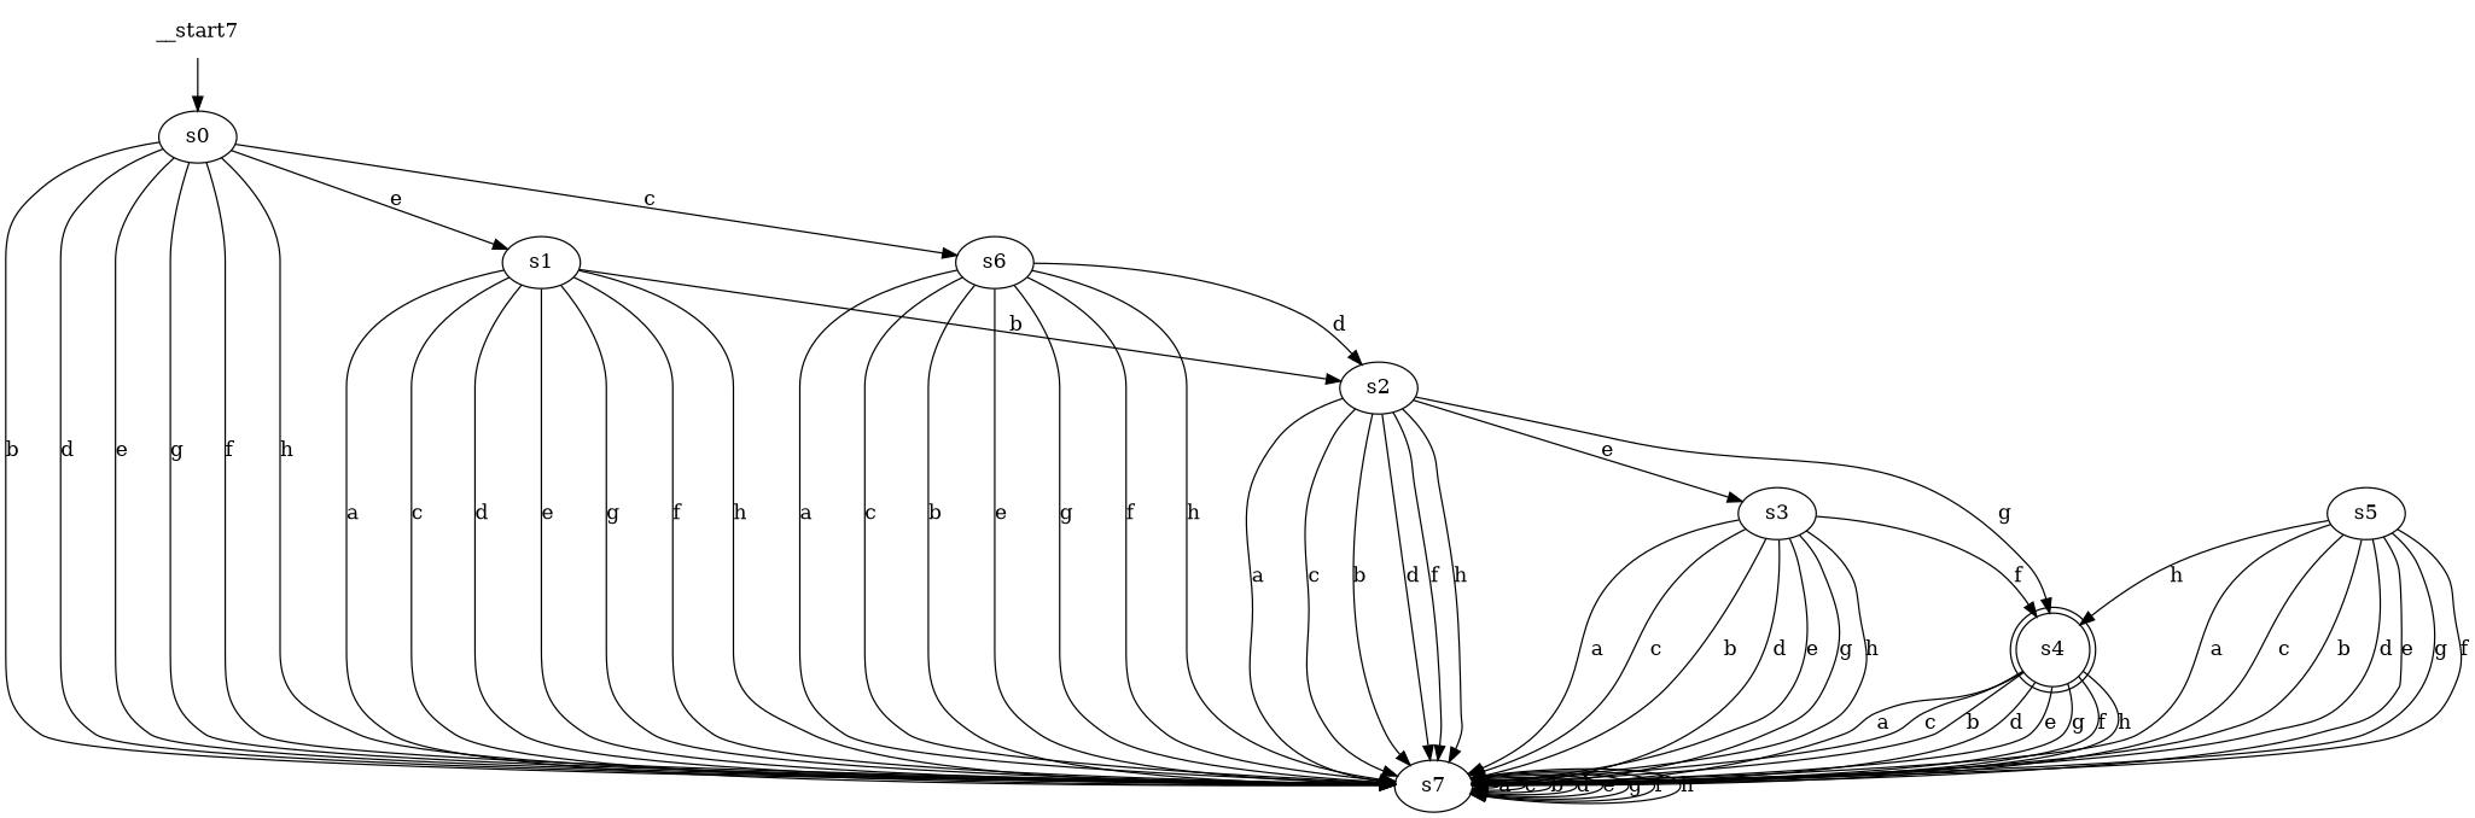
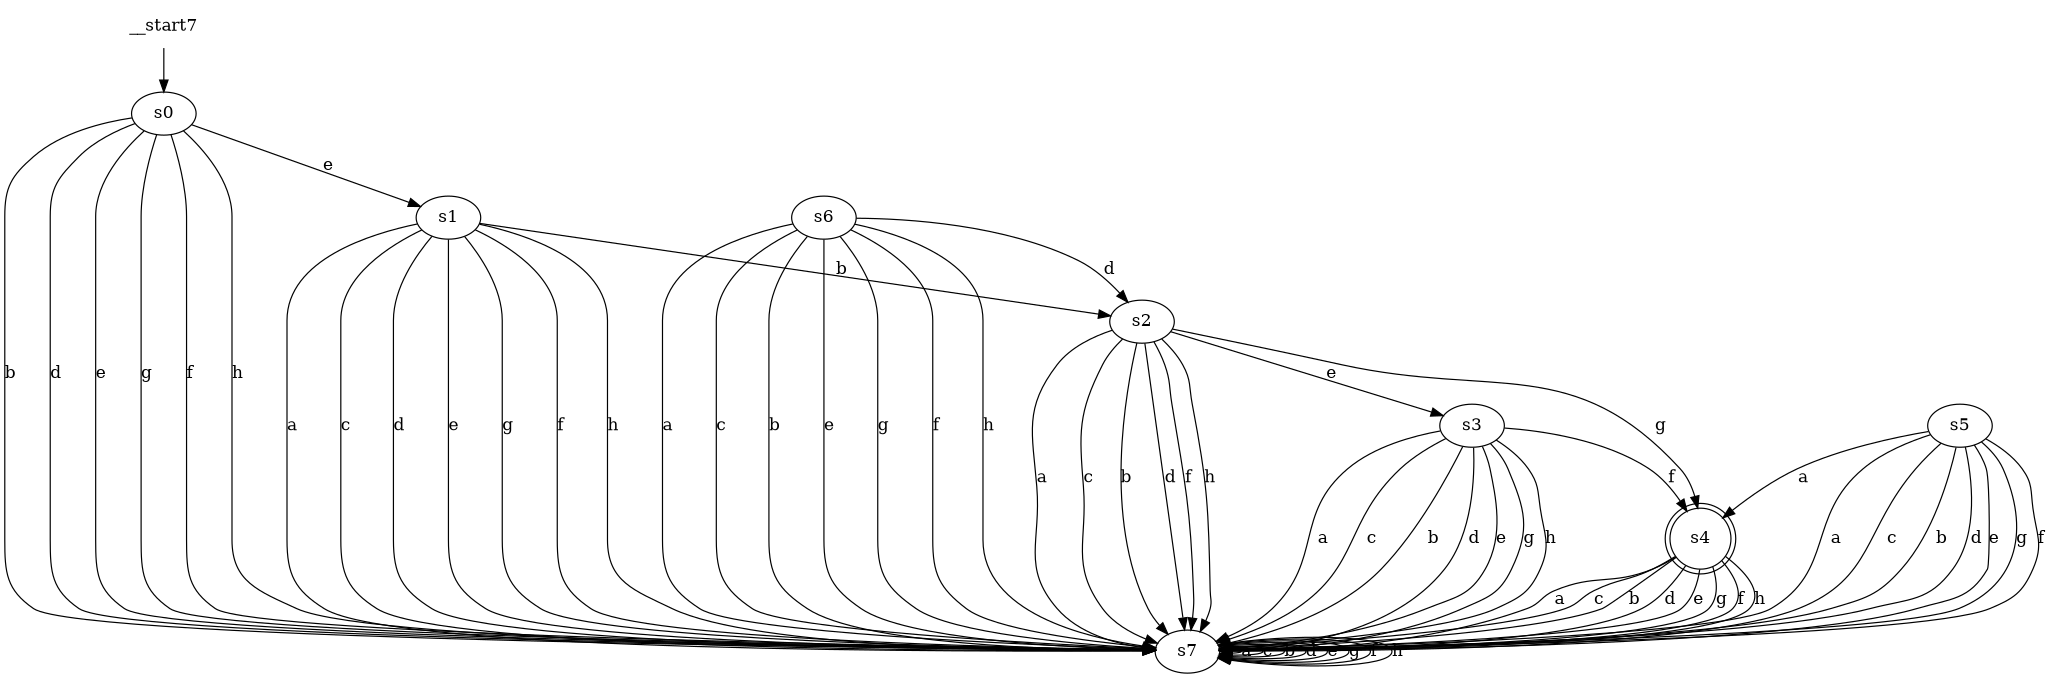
  digraph {
    n1 [label=s0]
    n2 [label=s1]
    n3 [label=s6]
    n4 [label=s7]
    n5 [label=s2]
    n6 [label=s3]
    n7 [label=s4 shape=doublecircle]
    n8 [label=s5]
    n9 [label=__start7 shape=none]
    n1 -> n2 [label=e]
-   n1 -> n3 [label=c]
    n1 -> n4 [label=b]
    n1 -> n4 [label=d]
    n1 -> n4 [label=e]
    n1 -> n4 [label=g]
    n1 -> n4 [label=f]
    n1 -> n4 [label=h]
    n2 -> n4 [label=a]
    n2 -> n4 [label=c]
    n2 -> n4 [label=d]
    n2 -> n4 [label=e]
    n2 -> n4 [label=g]
    n2 -> n4 [label=f]
    n2 -> n4 [label=h]
    n2 -> n5 [label=b]
    n3 -> n4 [label=a]
    n3 -> n4 [label=c]
    n3 -> n4 [label=b]
    n3 -> n4 [label=e]
    n3 -> n4 [label=g]
    n3 -> n4 [label=f]
    n3 -> n4 [label=h]
    n3 -> n5 [label=d]
    n4 -> n4 [label=a]
    n4 -> n4 [label=c]
    n4 -> n4 [label=b]
    n4 -> n4 [label=d]
    n4 -> n4 [label=e]
    n4 -> n4 [label=g]
    n4 -> n4 [label=f]
    n4 -> n4 [label=h]
    n5 -> n4 [label=a]
    n5 -> n4 [label=c]
    n5 -> n4 [label=b]
    n5 -> n4 [label=d]
    n5 -> n4 [label=f]
    n5 -> n4 [label=h]
    n5 -> n6 [label=e]
    n5 -> n7 [label=g]
    n6 -> n4 [label=a]
    n6 -> n4 [label=c]
    n6 -> n4 [label=b]
    n6 -> n4 [label=d]
    n6 -> n4 [label=e]
    n6 -> n4 [label=g]
    n6 -> n4 [label=h]
    n6 -> n7 [label=f]
    n7 -> n4 [label=a]
    n7 -> n4 [label=c]
    n7 -> n4 [label=b]
    n7 -> n4 [label=d]
    n7 -> n4 [label=e]
    n7 -> n4 [label=g]
    n7 -> n4 [label=f]
    n7 -> n4 [label=h]
    n8 -> n4 [label=a]
    n8 -> n4 [label=c]
    n8 -> n4 [label=b]
    n8 -> n4 [label=d]
    n8 -> n4 [label=e]
    n8 -> n4 [label=g]
    n8 -> n4 [label=f]
-   n8 -> n7 [label=h]
+   n8 -> n7 [label=a]
    n9 -> n1
  }
